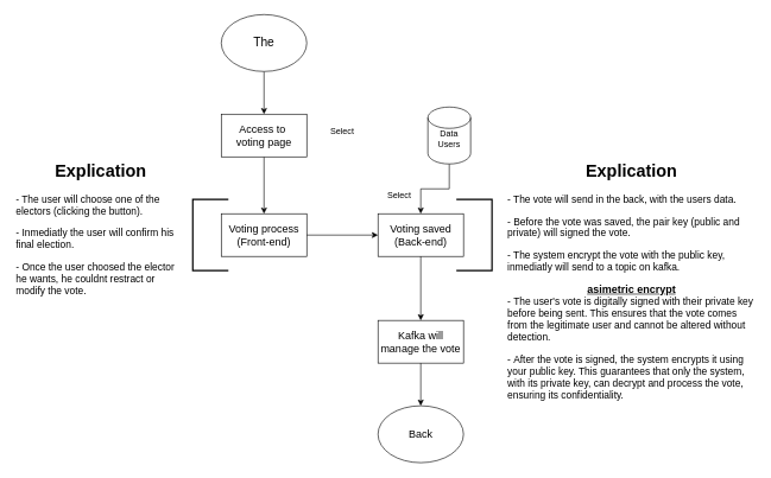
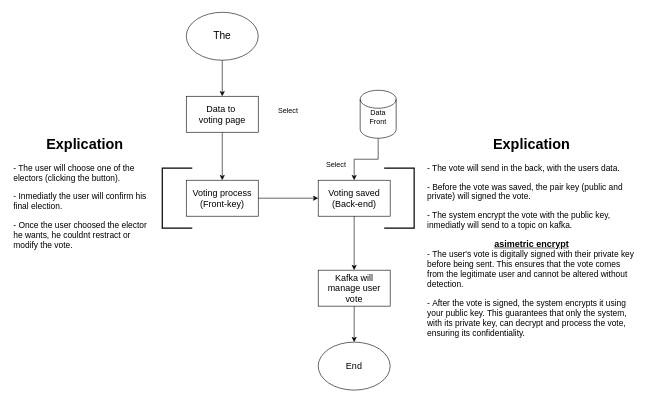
  <mxCell id="0" />
  <mxCell id="1" parent="0" />
  <mxCell id="2" value="" style="edgeStyle=orthogonalEdgeStyle;rounded=0;orthogonalLoop=1;jettySize=auto;html=1;" edge="1" parent="1" source="3" target="6"><mxGeometry relative="1" as="geometry" /></mxCell>
  <mxCell id="3" value="" style="ellipse;whiteSpace=wrap;html=1;" vertex="1" parent="1"><mxGeometry x="310" y="20" width="120" height="80" as="geometry" /></mxCell>
  <mxCell id="4" value="&lt;font style=&quot;font-size: 17px;&quot;&gt;The&lt;/font&gt;" style="text;html=1;align=center;verticalAlign=middle;whiteSpace=wrap;rounded=0;" vertex="1" parent="1"><mxGeometry x="340" y="45" width="60" height="30" as="geometry" /></mxCell>
  <mxCell id="5" value="" style="edgeStyle=orthogonalEdgeStyle;rounded=0;orthogonalLoop=1;jettySize=auto;html=1;" edge="1" parent="1" source="6" target="12"><mxGeometry relative="1" as="geometry" /></mxCell>
  <mxCell id="6" value="" style="rounded=0;whiteSpace=wrap;html=1;" vertex="1" parent="1"><mxGeometry x="310" y="160" width="120" height="60" as="geometry" /></mxCell>
- <mxCell id="7" value="&lt;font style=&quot;font-size: 15px;&quot;&gt;Access to&amp;nbsp;&lt;/font&gt;&lt;div style=&quot;font-size: 15px;&quot;&gt;&lt;font style=&quot;font-size: 15px;&quot;&gt;voting page&lt;/font&gt;&lt;/div&gt;" style="text;html=1;align=center;verticalAlign=middle;whiteSpace=wrap;rounded=0;" vertex="1" parent="1"><mxGeometry x="310" y="175" width="120" height="30" as="geometry" /></mxCell>
+ <mxCell id="7" value="&lt;font style=&quot;font-size: 15px;&quot;&gt;Data to&amp;nbsp;&lt;/font&gt;&lt;div style=&quot;font-size: 15px;&quot;&gt;&lt;font style=&quot;font-size: 15px;&quot;&gt;voting page&lt;/font&gt;&lt;/div&gt;" style="text;html=1;align=center;verticalAlign=middle;whiteSpace=wrap;rounded=0;" vertex="1" parent="1"><mxGeometry x="310" y="175" width="120" height="30" as="geometry" /></mxCell>
  <mxCell id="8" style="edgeStyle=orthogonalEdgeStyle;rounded=0;orthogonalLoop=1;jettySize=auto;html=1;exitX=0.5;exitY=1;exitDx=0;exitDy=0;exitPerimeter=0;entryX=0.5;entryY=0;entryDx=0;entryDy=0;" edge="1" parent="1" source="9" target="21"><mxGeometry relative="1" as="geometry" /></mxCell>
  <mxCell id="9" value="" style="shape=cylinder3;whiteSpace=wrap;html=1;boundedLbl=1;backgroundOutline=1;size=15;" vertex="1" parent="1"><mxGeometry x="600" y="150" width="60" height="80" as="geometry" /></mxCell>
- <mxCell id="10" value="Data&lt;div&gt;Users&lt;/div&gt;" style="text;html=1;align=center;verticalAlign=middle;whiteSpace=wrap;rounded=0;" vertex="1" parent="1"><mxGeometry x="600" y="180" width="60" height="30" as="geometry" /></mxCell>
+ <mxCell id="10" value="Data&lt;div&gt;Front&lt;/div&gt;" style="text;html=1;align=center;verticalAlign=middle;whiteSpace=wrap;rounded=0;" vertex="1" parent="1"><mxGeometry x="600" y="180" width="60" height="30" as="geometry" /></mxCell>
  <mxCell id="11" value="Select" style="text;html=1;align=center;verticalAlign=middle;whiteSpace=wrap;rounded=0;" vertex="1" parent="1"><mxGeometry x="450" y="170" width="60" height="30" as="geometry" /></mxCell>
  <mxCell id="12" value="" style="rounded=0;whiteSpace=wrap;html=1;" vertex="1" parent="1"><mxGeometry x="310" y="300" width="120" height="60" as="geometry" /></mxCell>
  <mxCell id="13" value="" style="edgeStyle=orthogonalEdgeStyle;rounded=0;orthogonalLoop=1;jettySize=auto;html=1;" edge="1" parent="1" source="14" target="17"><mxGeometry relative="1" as="geometry" /></mxCell>
- <mxCell id="14" value="&lt;font style=&quot;font-size: 15px;&quot;&gt;Voting process&lt;/font&gt;&lt;div&gt;&lt;font style=&quot;font-size: 15px;&quot;&gt;(Front-end)&lt;/font&gt;&lt;/div&gt;" style="text;html=1;align=center;verticalAlign=middle;whiteSpace=wrap;rounded=0;" vertex="1" parent="1"><mxGeometry x="310" y="300" width="120" height="60" as="geometry" /></mxCell>
+ <mxCell id="14" value="&lt;font style=&quot;font-size: 15px;&quot;&gt;Voting process&lt;/font&gt;&lt;div&gt;&lt;font style=&quot;font-size: 15px;&quot;&gt;(Front-key)&lt;/font&gt;&lt;/div&gt;" style="text;html=1;align=center;verticalAlign=middle;whiteSpace=wrap;rounded=0;" vertex="1" parent="1"><mxGeometry x="310" y="300" width="120" height="60" as="geometry" /></mxCell>
  <mxCell id="15" value="" style="strokeWidth=2;html=1;shape=mxgraph.flowchart.annotation_1;align=left;pointerEvents=1;" vertex="1" parent="1"><mxGeometry x="270" y="280" width="50" height="100" as="geometry" /></mxCell>
  <mxCell id="16" value="&lt;h1 style=&quot;text-align: center; margin-top: 0px;&quot;&gt;Explication&lt;/h1&gt;&lt;p style=&quot;font-size: 14px;&quot;&gt;&lt;font style=&quot;font-size: 14px;&quot;&gt;- The user will choose one of the electors (clicking the button).&lt;/font&gt;&lt;/p&gt;&lt;p style=&quot;font-size: 14px;&quot;&gt;&lt;font style=&quot;font-size: 14px;&quot;&gt;- Inmediatly the user will confirm his final election.&lt;/font&gt;&lt;/p&gt;&lt;p style=&quot;font-size: 14px;&quot;&gt;&lt;font style=&quot;font-size: 14px;&quot;&gt;- Once the user choosed the elector he wants, he couldnt restract or modify the vote.&lt;/font&gt;&lt;/p&gt;" style="text;html=1;whiteSpace=wrap;overflow=hidden;rounded=0;" vertex="1" parent="1"><mxGeometry x="20" y="220" width="240" height="210" as="geometry" /></mxCell>
  <mxCell id="17" value="" style="rounded=0;whiteSpace=wrap;html=1;" vertex="1" parent="1"><mxGeometry x="530" y="300" width="120" height="60" as="geometry" /></mxCell>
  <mxCell id="18" value="" style="strokeWidth=2;html=1;shape=mxgraph.flowchart.annotation_1;align=left;pointerEvents=1;rotation=-180;" vertex="1" parent="1"><mxGeometry x="640" y="280" width="50" height="100" as="geometry" /></mxCell>
  <mxCell id="19" value="&lt;h1 style=&quot;text-align: center; margin-top: 0px;&quot;&gt;Explication&lt;/h1&gt;&lt;p style=&quot;font-size: 14px;&quot;&gt;&lt;font style=&quot;font-size: 14px;&quot;&gt;- The vote will send in the back, with the users data.&lt;/font&gt;&lt;/p&gt;&lt;p style=&quot;font-size: 14px;&quot;&gt;&lt;font style=&quot;font-size: 14px;&quot;&gt;- Before the vote was saved, the pair key (public and private) will signed the vote.&lt;/font&gt;&lt;/p&gt;&lt;p style=&quot;font-size: 14px;&quot;&gt;&lt;font style=&quot;font-size: 14px;&quot;&gt;- The system encrypt the vote with the public key, inmediatly will send to a topic on kafka.&lt;/font&gt;&lt;/p&gt;&lt;p&gt;&lt;/p&gt;&lt;div style=&quot;text-align: center;&quot;&gt;&lt;b style=&quot;background-color: initial;&quot;&gt;&lt;u&gt;&lt;font style=&quot;font-size: 15px;&quot;&gt;asimetric encrypt&lt;/font&gt;&lt;/u&gt;&lt;/b&gt;&lt;/div&gt;&lt;font style=&quot;font-size: 14px;&quot;&gt;-&amp;nbsp;&lt;span style=&quot;font-family: inherit; background-color: rgb(255, 255, 255);&quot;&gt;The user's vote is digitally signed with their private key before being sent. This ensures that the vote comes from the legitimate user and cannot be altered without detection.&lt;/span&gt;&lt;/font&gt;&lt;p style=&quot;font-size: 14px;&quot;&gt;&lt;/p&gt;&lt;p style=&quot;font-size: 14px;&quot;&gt;&lt;font style=&quot;font-size: 14px;&quot;&gt;-&amp;nbsp;&lt;span style=&quot;font-family: inherit; background-color: rgb(255, 255, 255);&quot;&gt;After the vote is signed, the system encrypts it using your public key. This guarantees that only the system, with its private key, can decrypt and process the vote, ensuring its confidentiality.&lt;/span&gt;&lt;/font&gt;&lt;/p&gt;" style="text;html=1;whiteSpace=wrap;overflow=hidden;rounded=0;" vertex="1" parent="1"><mxGeometry x="710" y="220" width="350" height="350" as="geometry" /></mxCell>
  <mxCell id="20" value="" style="edgeStyle=orthogonalEdgeStyle;rounded=0;orthogonalLoop=1;jettySize=auto;html=1;" edge="1" parent="1" source="21" target="22"><mxGeometry relative="1" as="geometry" /></mxCell>
  <mxCell id="21" value="&lt;font style=&quot;font-size: 15px;&quot;&gt;Voting saved&lt;/font&gt;&lt;div style=&quot;font-size: 15px;&quot;&gt;&lt;font style=&quot;font-size: 15px;&quot;&gt;(Back-end)&lt;/font&gt;&lt;/div&gt;" style="text;html=1;align=center;verticalAlign=middle;whiteSpace=wrap;rounded=0;" vertex="1" parent="1"><mxGeometry x="530" y="300" width="120" height="60" as="geometry" /></mxCell>
  <mxCell id="22" value="" style="rounded=0;whiteSpace=wrap;html=1;" vertex="1" parent="1"><mxGeometry x="530" y="450" width="120" height="60" as="geometry" /></mxCell>
  <mxCell id="23" value="" style="edgeStyle=orthogonalEdgeStyle;rounded=0;orthogonalLoop=1;jettySize=auto;html=1;" edge="1" parent="1" source="24" target="25"><mxGeometry relative="1" as="geometry" /></mxCell>
- <mxCell id="24" value="&lt;font style=&quot;font-size: 15px;&quot;&gt;Kafka will manage the vote&lt;/font&gt;" style="text;html=1;align=center;verticalAlign=middle;whiteSpace=wrap;rounded=0;" vertex="1" parent="1"><mxGeometry x="530" y="450" width="120" height="60" as="geometry" /></mxCell>
+ <mxCell id="24" value="&lt;font style=&quot;font-size: 15px;&quot;&gt;Kafka will manage user vote&lt;/font&gt;" style="text;html=1;align=center;verticalAlign=middle;whiteSpace=wrap;rounded=0;" vertex="1" parent="1"><mxGeometry x="530" y="450" width="120" height="60" as="geometry" /></mxCell>
  <mxCell id="25" value="" style="ellipse;whiteSpace=wrap;html=1;" vertex="1" parent="1"><mxGeometry x="530" y="570" width="120" height="80" as="geometry" /></mxCell>
- <mxCell id="26" value="&lt;font style=&quot;font-size: 15px;&quot;&gt;Back&lt;/font&gt;" style="text;html=1;align=center;verticalAlign=middle;whiteSpace=wrap;rounded=0;" vertex="1" parent="1"><mxGeometry x="560" y="595" width="60" height="30" as="geometry" /></mxCell>
+ <mxCell id="26" value="&lt;font style=&quot;font-size: 15px;&quot;&gt;End&lt;/font&gt;" style="text;html=1;align=center;verticalAlign=middle;whiteSpace=wrap;rounded=0;" vertex="1" parent="1"><mxGeometry x="560" y="595" width="60" height="30" as="geometry" /></mxCell>
  <mxCell id="27" value="Select" style="text;html=1;align=center;verticalAlign=middle;whiteSpace=wrap;rounded=0;" vertex="1" parent="1"><mxGeometry x="530" y="260" width="60" height="30" as="geometry" /></mxCell>
